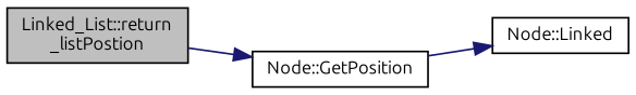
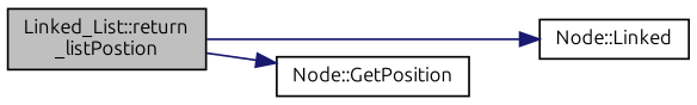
  digraph {
    fontname=Ubuntu
    rankdir=LR
    node [color=black fillcolor=white fontname=Ubuntu fontsize=10 shape=record style=filled]
    edge [color=midnightblue fontname=Ubuntu fontsize=10 labelfontname=Helvetica labelfontsize=10 style=solid]
    n1 [fillcolor=grey75 fontcolor=black height=0.2 label="Linked_List::return\l_listPostion" width=0.4]
    n2 [height=0.2 label="Node::Linked" width=0.4]
    n3 [height=0.2 label="Node::GetPosition" width=0.4]
-   n3 -> n2
+   n1 -> n2
    n1 -> n3
  }
